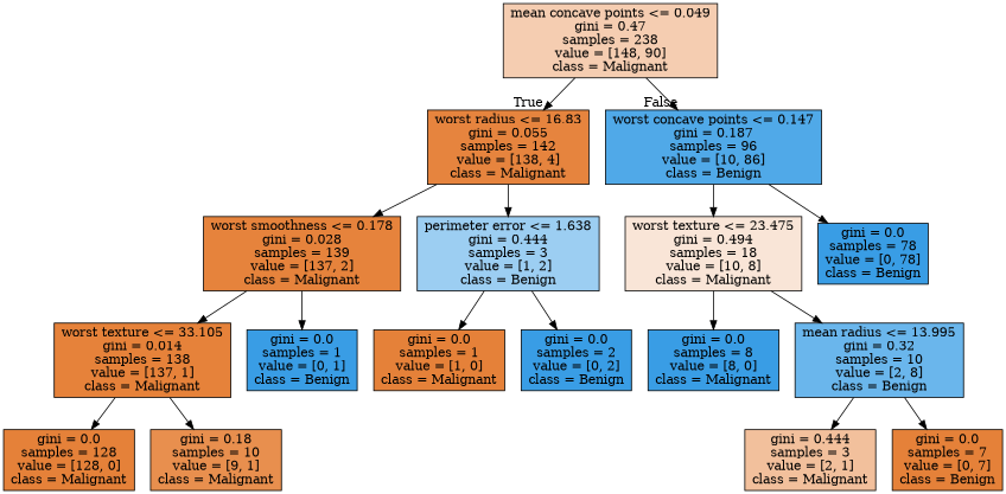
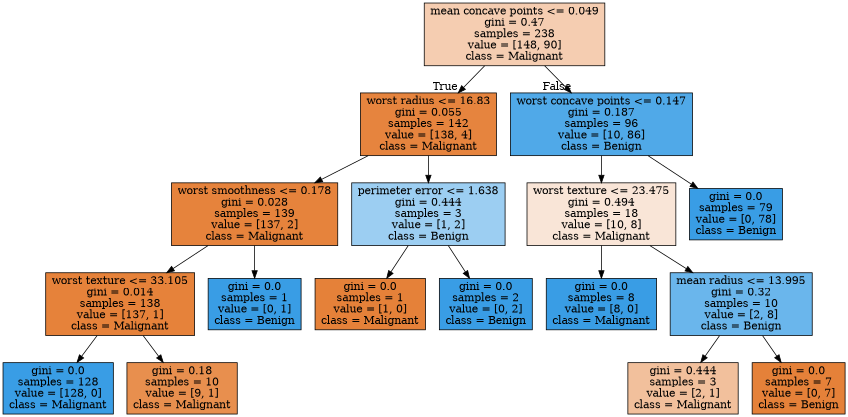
  digraph {
    node [color=black fillcolor="#399de5ff" shape=box style=filled]
    n1 [fillcolor="#e5813964" label="mean concave points <= 0.049\ngini = 0.47\nsamples = 238\nvalue = [148, 90]\nclass = Malignant"]
    n2 [fillcolor="#e58139f8" label="worst radius <= 16.83\ngini = 0.055\nsamples = 142\nvalue = [138, 4]\nclass = Malignant"]
    n3 [fillcolor="#399de5e1" label="worst concave points <= 0.147\ngini = 0.187\nsamples = 96\nvalue = [10, 86]\nclass = Benign"]
    n4 [fillcolor="#e58139fb" label="worst smoothness <= 0.178\ngini = 0.028\nsamples = 139\nvalue = [137, 2]\nclass = Malignant"]
    n5 [fillcolor="#399de57f" label="perimeter error <= 1.638\ngini = 0.444\nsamples = 3\nvalue = [1, 2]\nclass = Benign"]
    n6 [fillcolor="#e5813933" label="worst texture <= 23.475\ngini = 0.494\nsamples = 18\nvalue = [10, 8]\nclass = Malignant"]
-   n7 [label="gini = 0.0\nsamples = 78\nvalue = [0, 78]\nclass = Benign"]
+   n7 [label="gini = 0.0\nsamples = 79\nvalue = [0, 78]\nclass = Benign"]
    n8 [fillcolor="#e58139fd" label="worst texture <= 33.105\ngini = 0.014\nsamples = 138\nvalue = [137, 1]\nclass = Malignant"]
    n9 [label="gini = 0.0\nsamples = 1\nvalue = [0, 1]\nclass = Benign"]
    n10 [fillcolor="#e58139ff" label="gini = 0.0\nsamples = 1\nvalue = [1, 0]\nclass = Malignant"]
    n11 [label="gini = 0.0\nsamples = 2\nvalue = [0, 2]\nclass = Benign"]
-   n12 [fillcolor="#e58139ff" label="gini = 0.0\nsamples = 128\nvalue = [128, 0]\nclass = Malignant"]
+   n12 [label="gini = 0.0\nsamples = 128\nvalue = [128, 0]\nclass = Malignant"]
    n13 [fillcolor="#e58139e3" label="gini = 0.18\nsamples = 10\nvalue = [9, 1]\nclass = Malignant"]
    n14 [label="gini = 0.0\nsamples = 8\nvalue = [8, 0]\nclass = Malignant"]
    n15 [fillcolor="#399de5bf" label="mean radius <= 13.995\ngini = 0.32\nsamples = 10\nvalue = [2, 8]\nclass = Benign"]
    n16 [fillcolor="#e581397f" label="gini = 0.444\nsamples = 3\nvalue = [2, 1]\nclass = Malignant"]
    n17 [fillcolor="#e58139ff" label="gini = 0.0\nsamples = 7\nvalue = [0, 7]\nclass = Benign"]
    n1 -> n2 [headlabel=True labelangle=45 labeldistance=2.5]
    n1 -> n3 [headlabel=False labelangle=-45 labeldistance=2.5]
    n2 -> n4
    n2 -> n5
    n3 -> n6
    n3 -> n7
    n4 -> n8
    n4 -> n9
    n5 -> n10
    n5 -> n11
    n6 -> n14
    n6 -> n15
    n8 -> n12
    n8 -> n13
    n15 -> n16
    n15 -> n17
  }
